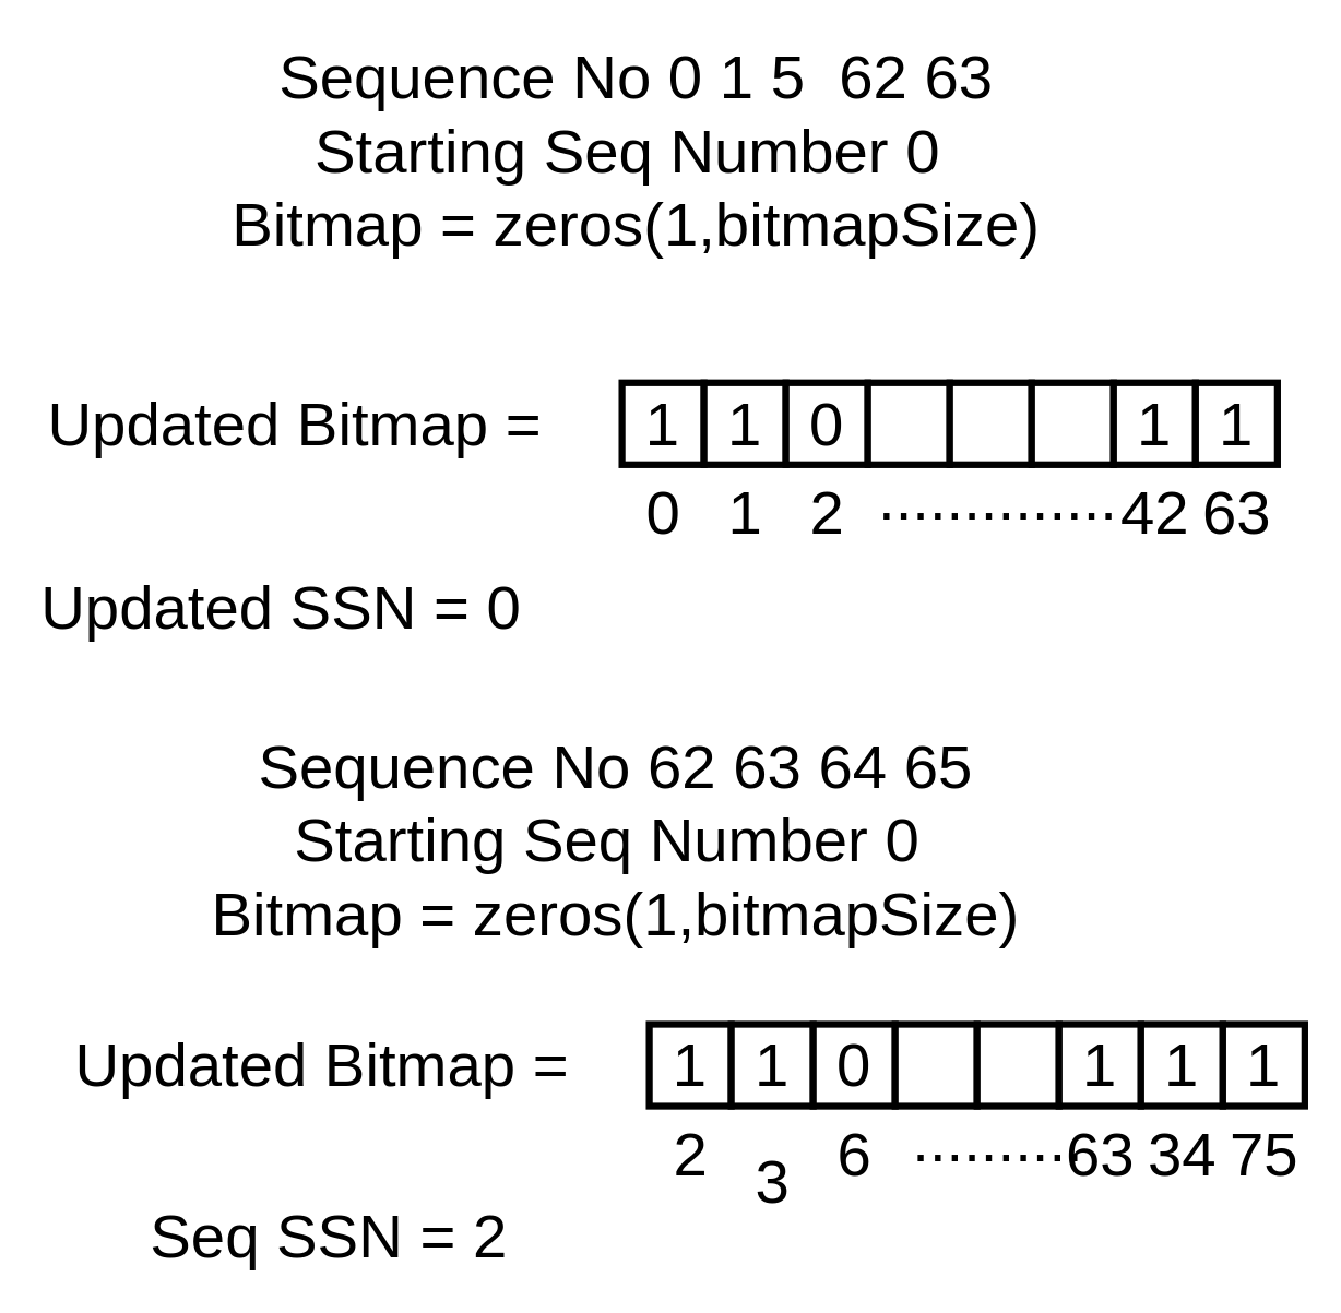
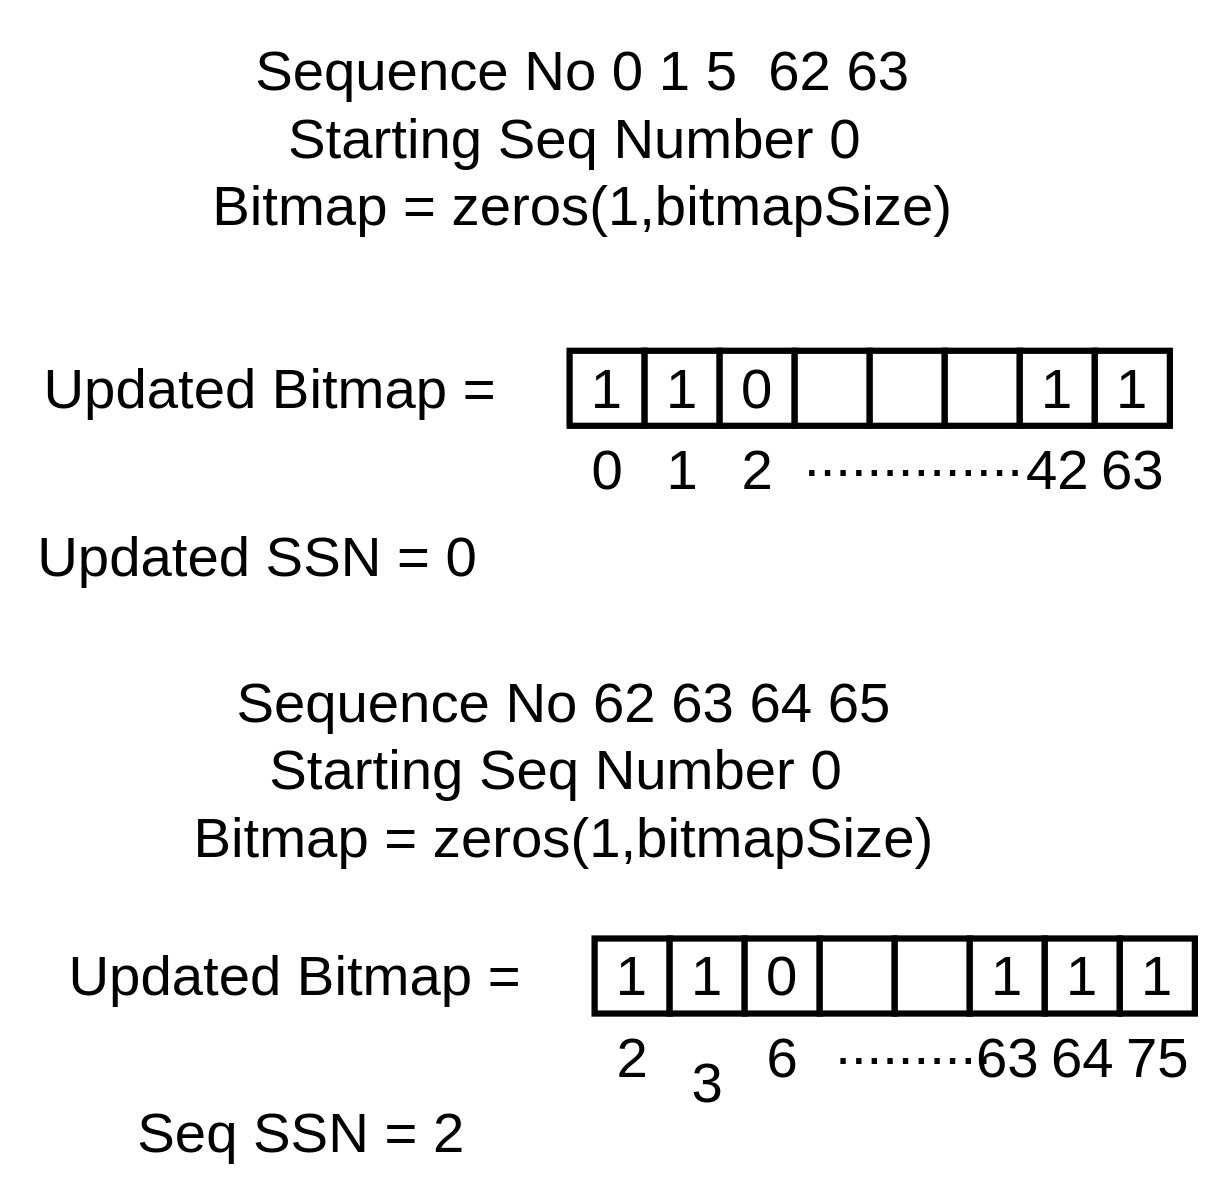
  <mxCell id="0" />
  <mxCell id="1" parent="0" />
  <mxCell id="2" value="&lt;span style=&quot;font-size: 45px;&quot;&gt;1&lt;/span&gt;" style="rounded=0;whiteSpace=wrap;html=1;strokeWidth=5;" vertex="1" parent="1"><mxGeometry x="455" y="280" width="60" height="60" as="geometry" /></mxCell>
  <mxCell id="3" value="&lt;span style=&quot;font-size: 45px;&quot;&gt;1&lt;/span&gt;" style="rounded=0;whiteSpace=wrap;html=1;strokeWidth=5;" vertex="1" parent="1"><mxGeometry x="515" y="280" width="60" height="60" as="geometry" /></mxCell>
  <mxCell id="4" value="&lt;span style=&quot;font-size: 45px;&quot;&gt;0&lt;/span&gt;" style="rounded=0;whiteSpace=wrap;html=1;strokeWidth=5;" vertex="1" parent="1"><mxGeometry x="575" y="280" width="60" height="60" as="geometry" /></mxCell>
  <mxCell id="5" value="" style="rounded=0;whiteSpace=wrap;html=1;strokeWidth=5;" vertex="1" parent="1"><mxGeometry x="635" y="280" width="60" height="60" as="geometry" /></mxCell>
  <mxCell id="6" value="" style="rounded=0;whiteSpace=wrap;html=1;strokeWidth=5;" vertex="1" parent="1"><mxGeometry x="695" y="280" width="60" height="60" as="geometry" /></mxCell>
  <mxCell id="7" value="" style="rounded=0;whiteSpace=wrap;html=1;strokeWidth=5;" vertex="1" parent="1"><mxGeometry x="755" y="280" width="60" height="60" as="geometry" /></mxCell>
  <mxCell id="8" value="&lt;span style=&quot;font-size: 45px;&quot;&gt;1&lt;/span&gt;" style="rounded=0;whiteSpace=wrap;html=1;strokeWidth=5;" vertex="1" parent="1"><mxGeometry x="815" y="280" width="60" height="60" as="geometry" /></mxCell>
  <mxCell id="9" value="&lt;font style=&quot;font-size: 45px;&quot;&gt;Sequence No 0 1 5&amp;nbsp; 62 63&lt;br&gt;Starting Seq Number 0&amp;nbsp;&lt;br&gt;Bitmap = zeros(1,bitmapSize)&lt;br&gt;&lt;/font&gt;" style="text;html=1;align=center;verticalAlign=middle;resizable=0;points=[];autosize=1;strokeColor=none;fillColor=none;" vertex="1" parent="1"><mxGeometry x="160" y="20" width="610" height="180" as="geometry" /></mxCell>
  <mxCell id="10" value="0" style="text;html=1;align=center;verticalAlign=middle;resizable=0;points=[];autosize=1;strokeColor=none;fillColor=none;fontSize=45;" vertex="1" parent="1"><mxGeometry x="460" y="340" width="50" height="70" as="geometry" /></mxCell>
  <mxCell id="11" value="1" style="text;html=1;align=center;verticalAlign=middle;resizable=0;points=[];autosize=1;strokeColor=none;fillColor=none;fontSize=45;" vertex="1" parent="1"><mxGeometry x="520" y="340" width="50" height="70" as="geometry" /></mxCell>
  <mxCell id="12" value="2" style="text;html=1;align=center;verticalAlign=middle;resizable=0;points=[];autosize=1;strokeColor=none;fillColor=none;fontSize=45;" vertex="1" parent="1"><mxGeometry x="580" y="340" width="50" height="70" as="geometry" /></mxCell>
  <mxCell id="13" value=".............." style="text;html=1;align=center;verticalAlign=middle;resizable=0;points=[];autosize=1;strokeColor=none;fillColor=none;fontSize=45;" vertex="1" parent="1"><mxGeometry x="630" y="330" width="200" height="70" as="geometry" /></mxCell>
  <mxCell id="14" value="&lt;span style=&quot;font-size: 45px;&quot;&gt;1&lt;/span&gt;" style="rounded=0;whiteSpace=wrap;html=1;strokeWidth=5;" vertex="1" parent="1"><mxGeometry x="875" y="280" width="60" height="60" as="geometry" /></mxCell>
  <mxCell id="15" value="42" style="text;html=1;align=center;verticalAlign=middle;resizable=0;points=[];autosize=1;strokeColor=none;fillColor=none;fontSize=45;" vertex="1" parent="1"><mxGeometry x="810" y="340" width="70" height="70" as="geometry" /></mxCell>
  <mxCell id="16" value="63" style="text;html=1;align=center;verticalAlign=middle;resizable=0;points=[];autosize=1;strokeColor=none;fillColor=none;fontSize=45;" vertex="1" parent="1"><mxGeometry x="870" y="340" width="70" height="70" as="geometry" /></mxCell>
  <mxCell id="17" value="Updated Bitmap =" style="text;html=1;align=center;verticalAlign=middle;resizable=0;points=[];autosize=1;strokeColor=none;fillColor=none;fontSize=45;" vertex="1" parent="1"><mxGeometry x="25" y="275" width="380" height="70" as="geometry" /></mxCell>
  <mxCell id="18" value="&lt;font style=&quot;font-size: 45px;&quot;&gt;Sequence No 62 63 64 65&lt;br&gt;Starting Seq Number 0&amp;nbsp;&lt;br&gt;Bitmap = zeros(1,bitmapSize)&lt;br&gt;&lt;/font&gt;" style="text;html=1;align=center;verticalAlign=middle;resizable=0;points=[];autosize=1;strokeColor=none;fillColor=none;" vertex="1" parent="1"><mxGeometry x="145" y="525" width="610" height="180" as="geometry" /></mxCell>
  <mxCell id="19" value="Updated SSN = 0" style="text;html=1;align=center;verticalAlign=middle;resizable=0;points=[];autosize=1;strokeColor=none;fillColor=none;fontSize=45;" vertex="1" parent="1"><mxGeometry x="20" y="410" width="370" height="70" as="geometry" /></mxCell>
  <mxCell id="20" value="&lt;span style=&quot;font-size: 45px;&quot;&gt;1&lt;/span&gt;" style="rounded=0;whiteSpace=wrap;html=1;strokeWidth=5;" vertex="1" parent="1"><mxGeometry x="475" y="750" width="60" height="60" as="geometry" /></mxCell>
  <mxCell id="21" value="&lt;span style=&quot;font-size: 45px;&quot;&gt;1&lt;/span&gt;" style="rounded=0;whiteSpace=wrap;html=1;strokeWidth=5;" vertex="1" parent="1"><mxGeometry x="535" y="750" width="60" height="60" as="geometry" /></mxCell>
  <mxCell id="22" value="&lt;span style=&quot;font-size: 45px;&quot;&gt;0&lt;/span&gt;" style="rounded=0;whiteSpace=wrap;html=1;strokeWidth=5;" vertex="1" parent="1"><mxGeometry x="595" y="750" width="60" height="60" as="geometry" /></mxCell>
  <mxCell id="23" value="" style="rounded=0;whiteSpace=wrap;html=1;strokeWidth=5;" vertex="1" parent="1"><mxGeometry x="655" y="750" width="60" height="60" as="geometry" /></mxCell>
  <mxCell id="24" value="" style="rounded=0;whiteSpace=wrap;html=1;strokeWidth=5;" vertex="1" parent="1"><mxGeometry x="715" y="750" width="60" height="60" as="geometry" /></mxCell>
  <mxCell id="25" value="&lt;span style=&quot;font-size: 45px;&quot;&gt;1&lt;/span&gt;" style="rounded=0;whiteSpace=wrap;html=1;strokeWidth=5;" vertex="1" parent="1"><mxGeometry x="775" y="750" width="60" height="60" as="geometry" /></mxCell>
  <mxCell id="26" value="&lt;span style=&quot;font-size: 45px;&quot;&gt;1&lt;/span&gt;" style="rounded=0;whiteSpace=wrap;html=1;strokeWidth=5;" vertex="1" parent="1"><mxGeometry x="835" y="750" width="60" height="60" as="geometry" /></mxCell>
  <mxCell id="27" value="2" style="text;html=1;align=center;verticalAlign=middle;resizable=0;points=[];autosize=1;strokeColor=none;fillColor=none;fontSize=45;" vertex="1" parent="1"><mxGeometry x="480" y="810" width="50" height="70" as="geometry" /></mxCell>
  <mxCell id="28" value="3" style="text;html=1;align=center;verticalAlign=middle;resizable=0;points=[];autosize=1;strokeColor=none;fillColor=none;fontSize=45;" vertex="1" parent="1"><mxGeometry x="540" y="830" width="50" height="70" as="geometry" /></mxCell>
  <mxCell id="29" value="6" style="text;html=1;align=center;verticalAlign=middle;resizable=0;points=[];autosize=1;strokeColor=none;fillColor=none;fontSize=45;" vertex="1" parent="1"><mxGeometry x="600" y="810" width="50" height="70" as="geometry" /></mxCell>
  <mxCell id="30" value=".........." style="text;html=1;align=center;verticalAlign=middle;resizable=0;points=[];autosize=1;strokeColor=none;fillColor=none;fontSize=45;" vertex="1" parent="1"><mxGeometry x="655" y="800" width="150" height="70" as="geometry" /></mxCell>
  <mxCell id="31" value="&lt;span style=&quot;font-size: 45px;&quot;&gt;1&lt;/span&gt;" style="rounded=0;whiteSpace=wrap;html=1;strokeWidth=5;" vertex="1" parent="1"><mxGeometry x="895" y="750" width="60" height="60" as="geometry" /></mxCell>
- <mxCell id="32" value="34" style="text;html=1;align=center;verticalAlign=middle;resizable=0;points=[];autosize=1;strokeColor=none;fillColor=none;fontSize=45;" vertex="1" parent="1"><mxGeometry x="830" y="810" width="70" height="70" as="geometry" /></mxCell>
+ <mxCell id="32" value="64" style="text;html=1;align=center;verticalAlign=middle;resizable=0;points=[];autosize=1;strokeColor=none;fillColor=none;fontSize=45;" vertex="1" parent="1"><mxGeometry x="830" y="810" width="70" height="70" as="geometry" /></mxCell>
  <mxCell id="33" value="75" style="text;html=1;align=center;verticalAlign=middle;resizable=0;points=[];autosize=1;strokeColor=none;fillColor=none;fontSize=45;" vertex="1" parent="1"><mxGeometry x="890" y="810" width="70" height="70" as="geometry" /></mxCell>
  <mxCell id="34" value="Updated Bitmap =" style="text;html=1;align=center;verticalAlign=middle;resizable=0;points=[];autosize=1;strokeColor=none;fillColor=none;fontSize=45;" vertex="1" parent="1"><mxGeometry x="45" y="745" width="380" height="70" as="geometry" /></mxCell>
  <mxCell id="35" value="Seq SSN = 2" style="text;html=1;align=center;verticalAlign=middle;resizable=0;points=[];autosize=1;strokeColor=none;fillColor=none;fontSize=45;" vertex="1" parent="1"><mxGeometry x="55" y="870" width="370" height="70" as="geometry" /></mxCell>
  <mxCell id="36" value="63" style="text;html=1;align=center;verticalAlign=middle;resizable=0;points=[];autosize=1;strokeColor=none;fillColor=none;fontSize=45;" vertex="1" parent="1"><mxGeometry x="770" y="810" width="70" height="70" as="geometry" /></mxCell>
